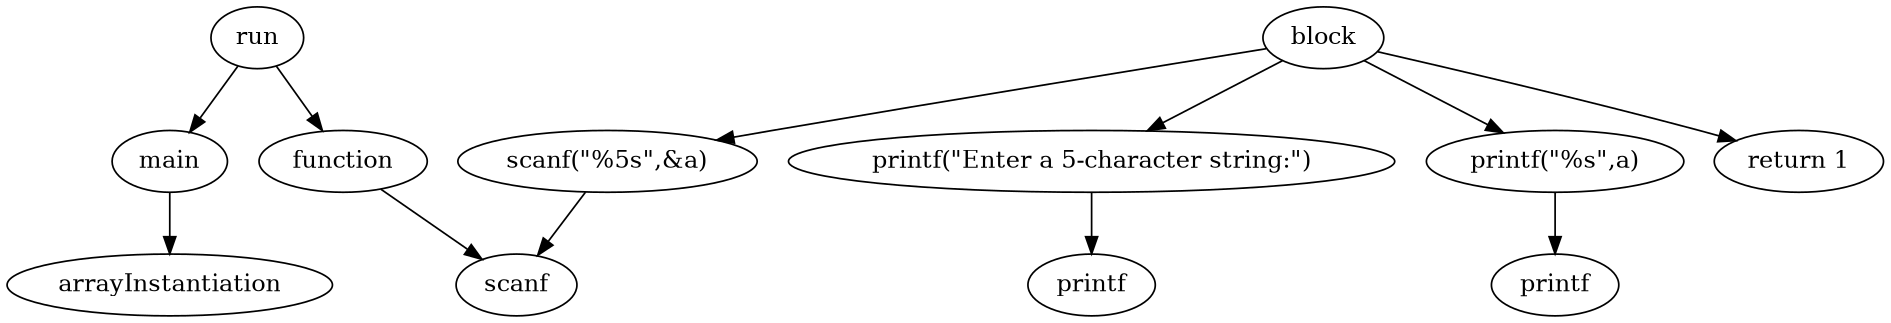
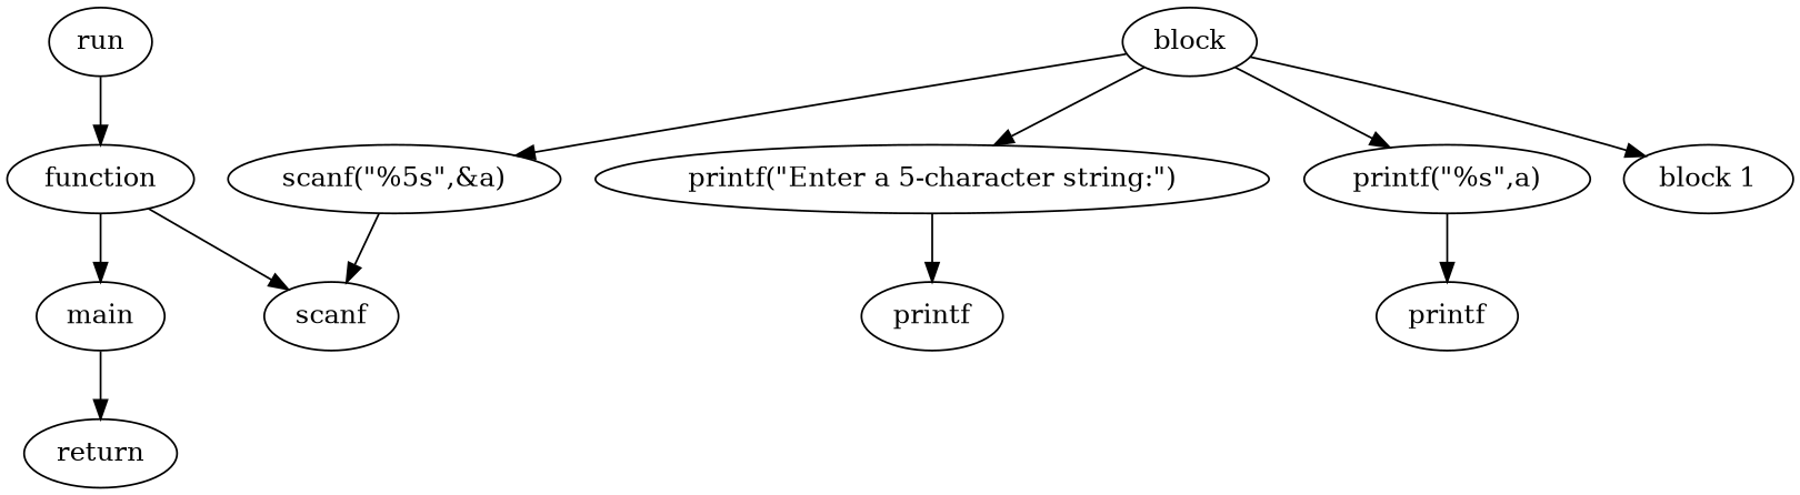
  digraph {
    n1 [label=run]
    n2 [label=function]
    n3 [label=main]
    n4 [label=scanf]
-   n5 [label=arrayInstantiation]
+   n5 [label=return]
    n6 [label=block]
    n7 [label="printf(\"Enter a 5-character string:\")"]
    n8 [label="scanf(\"%5s\",&a)"]
    n9 [label="printf(\"%s\",a)"]
-   n10 [label="return 1"]
+   n10 [label="block 1"]
    n11 [label=printf]
    n12 [label=printf]
    n1 -> n2
-   n1 -> n3
+   n2 -> n3
    n2 -> n4
    n3 -> n5
    n6 -> n7
    n6 -> n8
    n6 -> n9
    n6 -> n10
    n7 -> n11
    n8 -> n4
    n9 -> n12
  }
